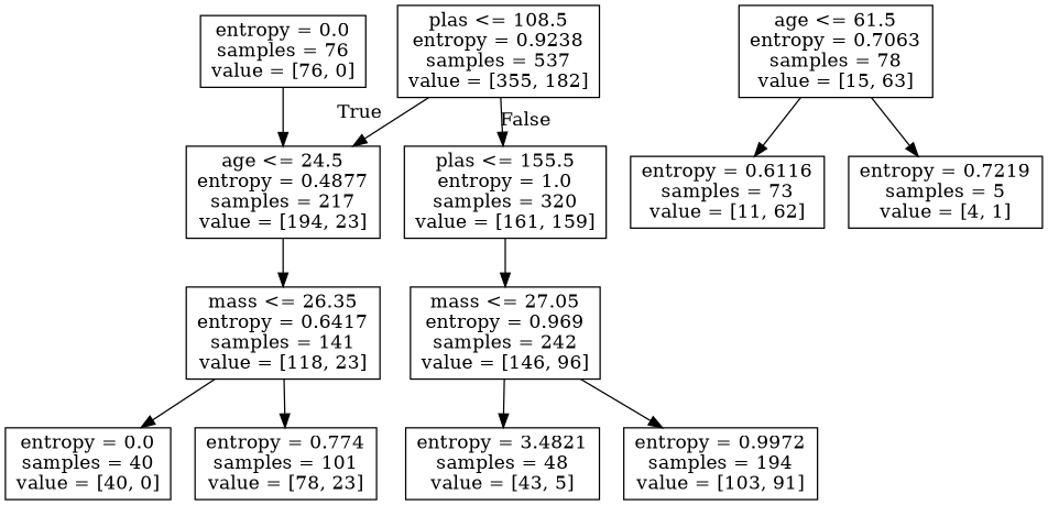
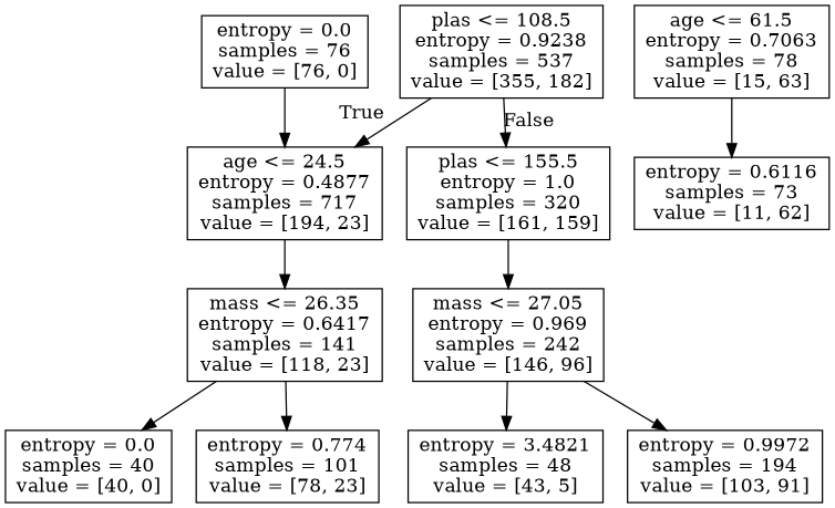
  digraph {
    node [shape=box]
    n1 [label="plas <= 108.5\nentropy = 0.9238\nsamples = 537\nvalue = [355, 182]"]
-   n2 [label="age <= 24.5\nentropy = 0.4877\nsamples = 217\nvalue = [194, 23]"]
+   n2 [label="age <= 24.5\nentropy = 0.4877\nsamples = 717\nvalue = [194, 23]"]
    n3 [label="plas <= 155.5\nentropy = 1.0\nsamples = 320\nvalue = [161, 159]"]
    n4 [label="mass <= 26.35\nentropy = 0.6417\nsamples = 141\nvalue = [118, 23]"]
    n5 [label="mass <= 27.05\nentropy = 0.969\nsamples = 242\nvalue = [146, 96]"]
    n6 [label="entropy = 0.0\nsamples = 76\nvalue = [76, 0]"]
    n7 [label="entropy = 0.0\nsamples = 40\nvalue = [40, 0]"]
    n8 [label="entropy = 0.774\nsamples = 101\nvalue = [78, 23]"]
    n9 [label="entropy = 3.4821\nsamples = 48\nvalue = [43, 5]"]
    n10 [label="entropy = 0.9972\nsamples = 194\nvalue = [103, 91]"]
    n11 [label="age <= 61.5\nentropy = 0.7063\nsamples = 78\nvalue = [15, 63]"]
    n12 [label="entropy = 0.6116\nsamples = 73\nvalue = [11, 62]"]
-   n13 [label="entropy = 0.7219\nsamples = 5\nvalue = [4, 1]"]
    n1 -> n2 [headlabel=True labelangle=45 labeldistance=2.5]
    n1 -> n3 [headlabel=False labelangle=-45 labeldistance=2.5]
    n2 -> n4
    n3 -> n5
    n4 -> n7
    n4 -> n8
    n5 -> n9
    n5 -> n10
    n6 -> n2
    n11 -> n12
-   n11 -> n13
  }
